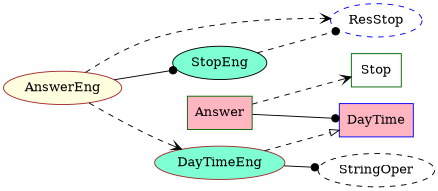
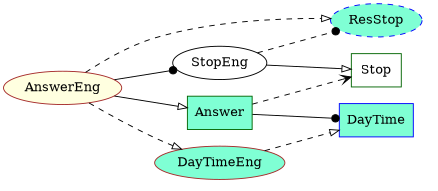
  digraph {
    rankdir=LR
    node [color=brown fillcolor=white shape=ellipse style="solid,filled"]
    edge [arrowhead=dot style=solid]
    AnswerEng [fillcolor=lightyellow]
-   StopEng [color=black fillcolor=aquamarine]
-   ResStop [color=blue style="dashed,filled"]
+   StopEng [color=black]
+   ResStop [color=blue fillcolor=aquamarine style="dashed,filled"]
    DayTimeEng [fillcolor=aquamarine]
-   Answer [color=darkgreen fillcolor=lightpink shape=box]
+   Answer [color=darkgreen fillcolor=aquamarine shape=box]
    Stop [color=darkgreen shape=box]
-   StringOper [color=black style="dashed,filled"]
-   DayTime [color=blue fillcolor=lightpink shape=box]
+   DayTime [color=blue fillcolor=aquamarine shape=box]
    AnswerEng -> StopEng
-   AnswerEng -> ResStop [arrowhead=vee style=dashed]
-   AnswerEng -> DayTimeEng [arrowhead=vee style=dashed]
+   AnswerEng -> ResStop [arrowhead=onormal style=dashed]
+   AnswerEng -> DayTimeEng [arrowhead=onormal style=dashed]
+   AnswerEng -> Answer [arrowhead=onormal]
    StopEng -> ResStop [style=dashed]
-   DayTimeEng -> StringOper
+   StopEng -> Stop [arrowhead=onormal]
    DayTimeEng -> DayTime [arrowhead=onormal style=dashed]
    Answer -> Stop [arrowhead=vee style=dashed]
    Answer -> DayTime
  }
